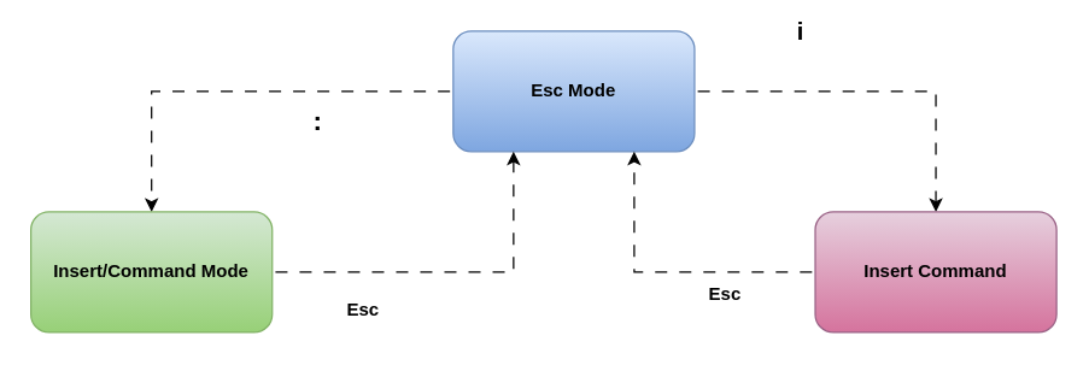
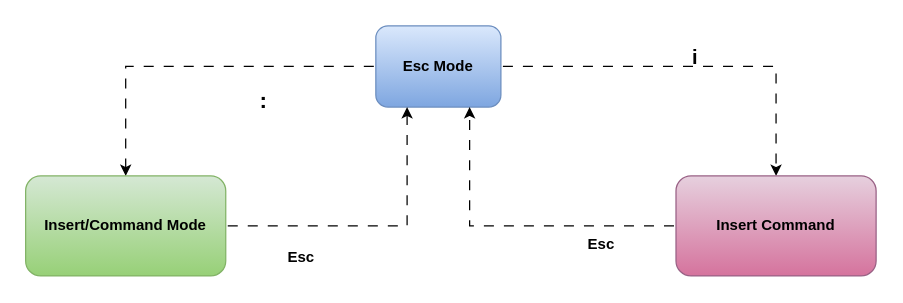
  <mxCell id="0" />
  <mxCell id="1" parent="0" />
  <mxCell id="2" style="edgeStyle=orthogonalEdgeStyle;rounded=0;orthogonalLoop=1;jettySize=auto;html=1;entryX=0.5;entryY=0;entryDx=0;entryDy=0;flowAnimation=1;" edge="1" parent="1" source="4" target="6"><mxGeometry relative="1" as="geometry" /></mxCell>
  <mxCell id="3" style="edgeStyle=orthogonalEdgeStyle;rounded=0;orthogonalLoop=1;jettySize=auto;html=1;entryX=0.5;entryY=0;entryDx=0;entryDy=0;flowAnimation=1;" edge="1" parent="1" source="4" target="8"><mxGeometry relative="1" as="geometry" /></mxCell>
- <mxCell id="4" value="&lt;b&gt;Esc Mode&lt;/b&gt;" style="rounded=1;whiteSpace=wrap;html=1;fillColor=#dae8fc;gradientColor=#7ea6e0;strokeColor=#6c8ebf;" vertex="1" parent="1"><mxGeometry x="300" y="20" width="160" height="80" as="geometry" /></mxCell>
+ <mxCell id="4" value="&lt;b&gt;Esc Mode&lt;/b&gt;" style="rounded=1;whiteSpace=wrap;html=1;fillColor=#dae8fc;gradientColor=#7ea6e0;strokeColor=#6c8ebf;" vertex="1" parent="1"><mxGeometry x="300" y="20" width="100" height="65" as="geometry" /></mxCell>
  <mxCell id="5" style="edgeStyle=orthogonalEdgeStyle;rounded=0;orthogonalLoop=1;jettySize=auto;html=1;entryX=0.25;entryY=1;entryDx=0;entryDy=0;flowAnimation=1;" edge="1" parent="1" source="6" target="4"><mxGeometry relative="1" as="geometry" /></mxCell>
  <mxCell id="6" value="&lt;b&gt;Insert/Command Mode&lt;/b&gt;" style="rounded=1;whiteSpace=wrap;html=1;fillColor=#d5e8d4;gradientColor=#97d077;strokeColor=#82b366;" vertex="1" parent="1"><mxGeometry x="20" y="140" width="160" height="80" as="geometry" /></mxCell>
  <mxCell id="7" style="edgeStyle=orthogonalEdgeStyle;rounded=0;orthogonalLoop=1;jettySize=auto;html=1;entryX=0.75;entryY=1;entryDx=0;entryDy=0;flowAnimation=1;" edge="1" parent="1" source="8" target="4"><mxGeometry relative="1" as="geometry" /></mxCell>
  <mxCell id="8" value="&lt;b&gt;Insert Command&lt;/b&gt;" style="rounded=1;whiteSpace=wrap;html=1;fillColor=#e6d0de;gradientColor=#d5739d;strokeColor=#996185;" vertex="1" parent="1"><mxGeometry x="540" y="140" width="160" height="80" as="geometry" /></mxCell>
  <mxCell id="9" value="&lt;b&gt;&lt;font style=&quot;font-size: 18px;&quot;&gt;:&lt;/font&gt;&lt;/b&gt;" style="text;html=1;align=center;verticalAlign=middle;resizable=0;points=[];autosize=1;strokeColor=none;fillColor=none;" vertex="1" parent="1"><mxGeometry x="195" y="60" width="30" height="40" as="geometry" /></mxCell>
  <mxCell id="10" value="&lt;b&gt;Esc&lt;/b&gt;" style="text;html=1;align=center;verticalAlign=middle;resizable=0;points=[];autosize=1;strokeColor=none;fillColor=none;" vertex="1" parent="1"><mxGeometry x="220" y="190" width="40" height="30" as="geometry" /></mxCell>
- <mxCell id="11" value="&lt;b&gt;&lt;font style=&quot;font-size: 16px;&quot;&gt;i&lt;/font&gt;&lt;/b&gt;" style="text;html=1;align=center;verticalAlign=middle;resizable=0;points=[];autosize=1;strokeColor=none;fillColor=none;" vertex="1" parent="1"><mxGeometry x="515" y="5" width="30" height="30" as="geometry" /></mxCell>
+ <mxCell id="11" value="&lt;b&gt;&lt;font style=&quot;font-size: 16px;&quot;&gt;i&lt;/font&gt;&lt;/b&gt;" style="text;html=1;align=center;verticalAlign=middle;resizable=0;points=[];autosize=1;strokeColor=none;fillColor=none;" vertex="1" parent="1"><mxGeometry x="540" y="30" width="30" height="30" as="geometry" /></mxCell>
  <mxCell id="12" value="&lt;b&gt;Esc&lt;/b&gt;" style="text;html=1;align=center;verticalAlign=middle;resizable=0;points=[];autosize=1;strokeColor=none;fillColor=none;" vertex="1" parent="1"><mxGeometry x="460" y="180" width="40" height="30" as="geometry" /></mxCell>
